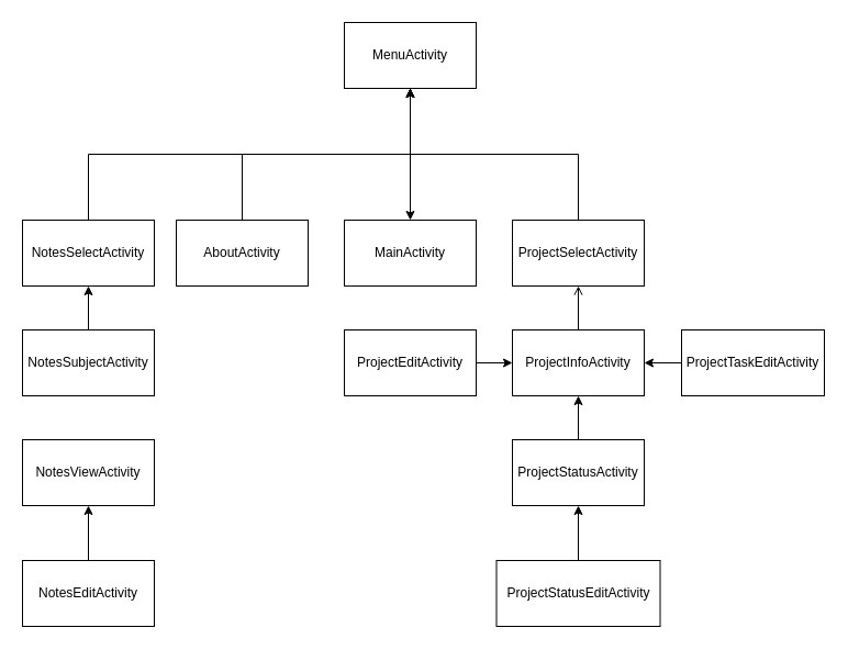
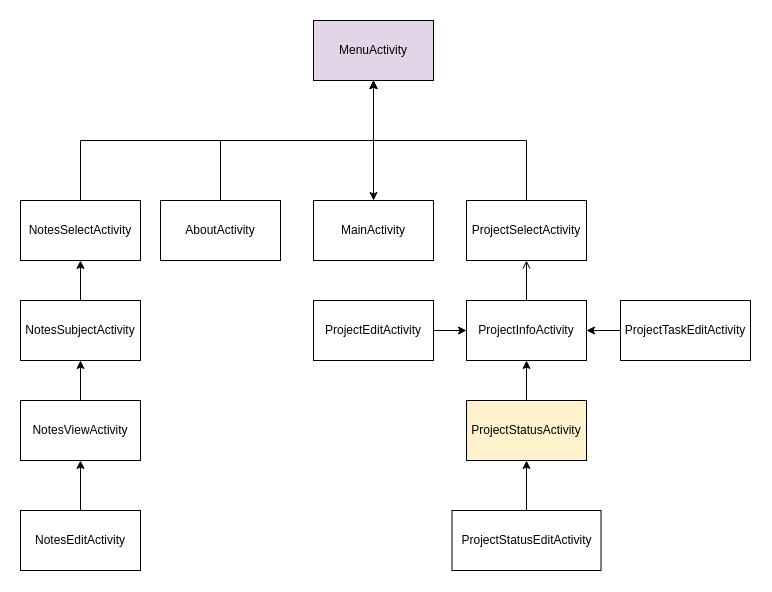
  <mxCell id="0" />
  <mxCell id="1" parent="0" />
- <mxCell id="2" value="MenuActivity" style="rounded=0;whiteSpace=wrap;html=1;" vertex="1" parent="1"><mxGeometry x="313" y="20" width="120" height="60" as="geometry" /></mxCell>
+ <mxCell id="2" value="MenuActivity" style="rounded=0;whiteSpace=wrap;html=1;fillColor=#e1d5e7;" vertex="1" parent="1"><mxGeometry x="313" y="20" width="120" height="60" as="geometry" /></mxCell>
  <mxCell id="3" style="edgeStyle=orthogonalEdgeStyle;rounded=0;orthogonalLoop=1;jettySize=auto;html=1;exitX=0.5;exitY=0;exitDx=0;exitDy=0;entryX=0.5;entryY=1;entryDx=0;entryDy=0;startArrow=classic;startFill=1;" edge="1" parent="1" source="4" target="2"><mxGeometry relative="1" as="geometry" /></mxCell>
  <mxCell id="4" value="MainActivity" style="rounded=0;whiteSpace=wrap;html=1;" vertex="1" parent="1"><mxGeometry x="313" y="200" width="120" height="60" as="geometry" /></mxCell>
  <mxCell id="5" style="edgeStyle=orthogonalEdgeStyle;rounded=0;orthogonalLoop=1;jettySize=auto;html=1;exitX=0.5;exitY=0;exitDx=0;exitDy=0;entryX=0.5;entryY=1;entryDx=0;entryDy=0;startArrow=none;startFill=0;" edge="1" parent="1" source="6" target="2"><mxGeometry relative="1" as="geometry" /></mxCell>
  <mxCell id="6" value="AboutActivity" style="rounded=0;whiteSpace=wrap;html=1;" vertex="1" parent="1"><mxGeometry x="160" y="200" width="120" height="60" as="geometry" /></mxCell>
  <mxCell id="7" style="edgeStyle=orthogonalEdgeStyle;rounded=0;orthogonalLoop=1;jettySize=auto;html=1;exitX=0.5;exitY=0;exitDx=0;exitDy=0;entryX=0.5;entryY=1;entryDx=0;entryDy=0;startArrow=none;startFill=0;" edge="1" parent="1" source="8" target="2"><mxGeometry relative="1" as="geometry" /></mxCell>
  <mxCell id="8" value="NotesSelectActivity" style="rounded=0;whiteSpace=wrap;html=1;" vertex="1" parent="1"><mxGeometry x="20" y="200" width="120" height="60" as="geometry" /></mxCell>
  <mxCell id="9" style="edgeStyle=orthogonalEdgeStyle;rounded=0;orthogonalLoop=1;jettySize=auto;html=1;exitX=0.5;exitY=0;exitDx=0;exitDy=0;startArrow=none;startFill=0;" edge="1" parent="1" source="10" target="8"><mxGeometry relative="1" as="geometry" /></mxCell>
  <mxCell id="10" value="NotesSubjectActivity" style="rounded=0;whiteSpace=wrap;html=1;" vertex="1" parent="1"><mxGeometry x="20" y="300" width="120" height="60" as="geometry" /></mxCell>
+ <mxCell id="11" style="edgeStyle=orthogonalEdgeStyle;rounded=0;orthogonalLoop=1;jettySize=auto;html=1;exitX=0.5;exitY=0;exitDx=0;exitDy=0;entryX=0.5;entryY=1;entryDx=0;entryDy=0;startArrow=none;startFill=0;" edge="1" parent="1" source="12" target="10"><mxGeometry relative="1" as="geometry" /></mxCell>
  <mxCell id="12" value="NotesViewActivity" style="rounded=0;whiteSpace=wrap;html=1;" vertex="1" parent="1"><mxGeometry x="20" y="400" width="120" height="60" as="geometry" /></mxCell>
  <mxCell id="13" style="edgeStyle=orthogonalEdgeStyle;rounded=0;orthogonalLoop=1;jettySize=auto;html=1;exitX=0.5;exitY=0;exitDx=0;exitDy=0;entryX=0.5;entryY=1;entryDx=0;entryDy=0;startArrow=none;startFill=0;" edge="1" parent="1" source="14" target="12"><mxGeometry relative="1" as="geometry" /></mxCell>
  <mxCell id="14" value="NotesEditActivity" style="rounded=0;whiteSpace=wrap;html=1;" vertex="1" parent="1"><mxGeometry x="20" y="510" width="120" height="60" as="geometry" /></mxCell>
  <mxCell id="15" style="edgeStyle=orthogonalEdgeStyle;rounded=0;orthogonalLoop=1;jettySize=auto;html=1;exitX=0.5;exitY=0;exitDx=0;exitDy=0;entryX=0.5;entryY=1;entryDx=0;entryDy=0;startArrow=none;startFill=0;" edge="1" parent="1" source="16" target="2"><mxGeometry relative="1" as="geometry" /></mxCell>
  <mxCell id="16" value="ProjectSelectActivity" style="rounded=0;whiteSpace=wrap;html=1;" vertex="1" parent="1"><mxGeometry x="466" y="200" width="120" height="60" as="geometry" /></mxCell>
  <mxCell id="17" style="edgeStyle=orthogonalEdgeStyle;rounded=0;orthogonalLoop=1;jettySize=auto;html=1;exitX=0.5;exitY=0;exitDx=0;exitDy=0;entryX=0.5;entryY=1;entryDx=0;entryDy=0;startArrow=none;startFill=0;endArrow=open;" edge="1" parent="1" source="18" target="16"><mxGeometry relative="1" as="geometry" /></mxCell>
  <mxCell id="18" value="ProjectInfoActivity" style="rounded=0;whiteSpace=wrap;html=1;" vertex="1" parent="1"><mxGeometry x="466" y="300" width="120" height="60" as="geometry" /></mxCell>
  <mxCell id="19" style="edgeStyle=orthogonalEdgeStyle;rounded=0;orthogonalLoop=1;jettySize=auto;html=1;exitX=1;exitY=0.5;exitDx=0;exitDy=0;entryX=0;entryY=0.5;entryDx=0;entryDy=0;startArrow=none;startFill=0;" edge="1" parent="1" source="20" target="18"><mxGeometry relative="1" as="geometry" /></mxCell>
  <mxCell id="20" value="ProjectEditActivity" style="rounded=0;whiteSpace=wrap;html=1;" vertex="1" parent="1"><mxGeometry x="313" y="300" width="120" height="60" as="geometry" /></mxCell>
  <mxCell id="21" style="edgeStyle=orthogonalEdgeStyle;rounded=0;orthogonalLoop=1;jettySize=auto;html=1;exitX=0;exitY=0.5;exitDx=0;exitDy=0;entryX=1;entryY=0.5;entryDx=0;entryDy=0;startArrow=none;startFill=0;" edge="1" parent="1" source="22" target="18"><mxGeometry relative="1" as="geometry" /></mxCell>
  <mxCell id="22" value="ProjectTaskEditActivity" style="rounded=0;whiteSpace=wrap;html=1;" vertex="1" parent="1"><mxGeometry x="620" y="300" width="130" height="60" as="geometry" /></mxCell>
  <mxCell id="23" style="edgeStyle=orthogonalEdgeStyle;rounded=0;orthogonalLoop=1;jettySize=auto;html=1;exitX=0.5;exitY=0;exitDx=0;exitDy=0;entryX=0.5;entryY=1;entryDx=0;entryDy=0;startArrow=none;startFill=0;" edge="1" parent="1" source="24" target="18"><mxGeometry relative="1" as="geometry" /></mxCell>
- <mxCell id="24" value="ProjectStatusActivity" style="rounded=0;whiteSpace=wrap;html=1;" vertex="1" parent="1"><mxGeometry x="466" y="400" width="120" height="60" as="geometry" /></mxCell>
+ <mxCell id="24" value="ProjectStatusActivity" style="rounded=0;whiteSpace=wrap;html=1;fillColor=#fff2cc;" vertex="1" parent="1"><mxGeometry x="466" y="400" width="120" height="60" as="geometry" /></mxCell>
  <mxCell id="25" style="edgeStyle=orthogonalEdgeStyle;rounded=0;orthogonalLoop=1;jettySize=auto;html=1;exitX=0.5;exitY=0;exitDx=0;exitDy=0;entryX=0.5;entryY=1;entryDx=0;entryDy=0;startArrow=none;startFill=0;" edge="1" parent="1" source="26" target="24"><mxGeometry relative="1" as="geometry" /></mxCell>
  <mxCell id="26" value="ProjectStatusEditActivity" style="rounded=0;whiteSpace=wrap;html=1;" vertex="1" parent="1"><mxGeometry x="451.5" y="510" width="149" height="60" as="geometry" /></mxCell>
